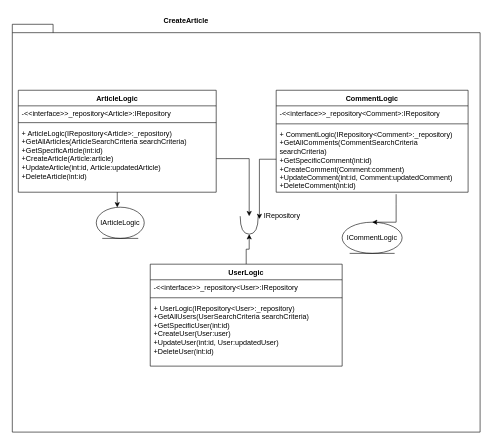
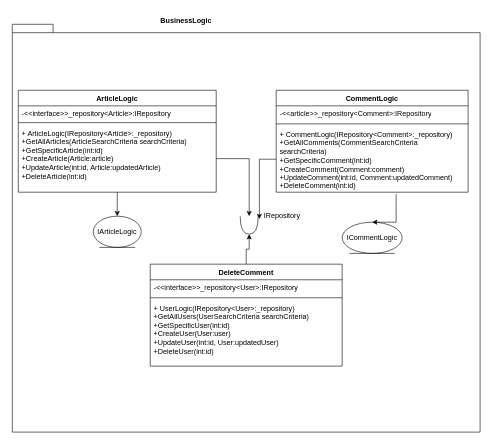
  <mxCell id="0" />
  <mxCell id="1" parent="0" />
  <mxCell id="2" value="" style="shape=folder;fontStyle=1;spacingTop=10;tabWidth=40;tabHeight=14;tabPosition=left;html=1;whiteSpace=wrap;" vertex="1" parent="1"><mxGeometry x="20" y="40" width="780" height="680" as="geometry" /></mxCell>
- <mxCell id="3" value="&lt;b&gt;CreateArticle&lt;/b&gt;" style="text;html=1;strokeColor=none;fillColor=none;align=center;verticalAlign=middle;whiteSpace=wrap;rounded=0;" vertex="1" parent="1"><mxGeometry x="240" y="20" width="140" height="30" as="geometry" /></mxCell>
+ <mxCell id="3" value="&lt;b&gt;BusinessLogic&lt;/b&gt;" style="text;html=1;strokeColor=none;fillColor=none;align=center;verticalAlign=middle;whiteSpace=wrap;rounded=0;" vertex="1" parent="1"><mxGeometry x="240" y="20" width="140" height="30" as="geometry" /></mxCell>
  <mxCell id="4" value="ArticleLogic" style="swimlane;fontStyle=1;align=center;verticalAlign=top;childLayout=stackLayout;horizontal=1;startSize=26;horizontalStack=0;resizeParent=1;resizeParentMax=0;resizeLast=0;collapsible=1;marginBottom=0;whiteSpace=wrap;html=1;" vertex="1" parent="1"><mxGeometry x="30" y="150" width="330" height="170" as="geometry" /></mxCell>
  <mxCell id="5" value="-&amp;lt;&amp;lt;interface&amp;gt;&amp;gt;_repository&amp;lt;Article&amp;gt;:IRepository" style="text;strokeColor=none;fillColor=none;align=left;verticalAlign=top;spacingLeft=4;spacingRight=4;overflow=hidden;rotatable=0;points=[[0,0.5],[1,0.5]];portConstraint=eastwest;whiteSpace=wrap;html=1;" vertex="1" parent="4"><mxGeometry y="26" width="330" height="24" as="geometry" /></mxCell>
  <mxCell id="6" value="" style="line;strokeWidth=1;fillColor=none;align=left;verticalAlign=middle;spacingTop=-1;spacingLeft=3;spacingRight=3;rotatable=0;labelPosition=right;points=[];portConstraint=eastwest;strokeColor=inherit;" vertex="1" parent="4"><mxGeometry y="50" width="330" height="8" as="geometry" /></mxCell>
  <mxCell id="7" value="+ ArticleLogic(IRepository&amp;lt;Article&amp;gt;:_repository)&lt;br&gt;+GetAllArticles(ArticleSearchCriteria searchCriteria)&lt;br&gt;+GetSpecificArticle(int:id)&lt;br&gt;+CreateArticle(Article:article)&lt;br&gt;+UpdateArticle(int:id, Article:updatedArticle)&lt;br&gt;+DeleteArticle(int:id)" style="text;strokeColor=none;fillColor=none;align=left;verticalAlign=top;spacingLeft=4;spacingRight=4;overflow=hidden;rotatable=0;points=[[0,0.5],[1,0.5]];portConstraint=eastwest;whiteSpace=wrap;html=1;" vertex="1" parent="4"><mxGeometry y="58" width="330" height="112" as="geometry" /></mxCell>
  <mxCell id="8" value="CommentLogic" style="swimlane;fontStyle=1;align=center;verticalAlign=top;childLayout=stackLayout;horizontal=1;startSize=26;horizontalStack=0;resizeParent=1;resizeParentMax=0;resizeLast=0;collapsible=1;marginBottom=0;whiteSpace=wrap;html=1;" vertex="1" parent="1"><mxGeometry x="460" y="150" width="320" height="170" as="geometry" /></mxCell>
- <mxCell id="9" value="-&amp;lt;&amp;lt;interface&amp;gt;&amp;gt;_repository&amp;lt;Comment&amp;gt;:IRepository" style="text;strokeColor=none;fillColor=none;align=left;verticalAlign=top;spacingLeft=4;spacingRight=4;overflow=hidden;rotatable=0;points=[[0,0.5],[1,0.5]];portConstraint=eastwest;whiteSpace=wrap;html=1;" vertex="1" parent="8"><mxGeometry y="26" width="320" height="26" as="geometry" /></mxCell>
+ <mxCell id="9" value="-&amp;lt;&amp;lt;article&amp;gt;&amp;gt;_repository&amp;lt;Comment&amp;gt;:IRepository" style="text;strokeColor=none;fillColor=none;align=left;verticalAlign=top;spacingLeft=4;spacingRight=4;overflow=hidden;rotatable=0;points=[[0,0.5],[1,0.5]];portConstraint=eastwest;whiteSpace=wrap;html=1;" vertex="1" parent="8"><mxGeometry y="26" width="320" height="26" as="geometry" /></mxCell>
  <mxCell id="10" value="" style="line;strokeWidth=1;fillColor=none;align=left;verticalAlign=middle;spacingTop=-1;spacingLeft=3;spacingRight=3;rotatable=0;labelPosition=right;points=[];portConstraint=eastwest;strokeColor=inherit;" vertex="1" parent="8"><mxGeometry y="52" width="320" height="8" as="geometry" /></mxCell>
  <mxCell id="11" value="+ CommentLogic(IRepository&amp;lt;Comment&amp;gt;:_repository)&lt;br style=&quot;border-color: var(--border-color);&quot;&gt;+GetAllComments(CommentSearchCriteria searchCriteria)&lt;br style=&quot;border-color: var(--border-color);&quot;&gt;+GetSpecificComment(int:id)&lt;br style=&quot;border-color: var(--border-color);&quot;&gt;+CreateComment(Comment:comment)&lt;br style=&quot;border-color: var(--border-color);&quot;&gt;+UpdateComment(int:id, Comment:updatedComment)&lt;br style=&quot;border-color: var(--border-color);&quot;&gt;+DeleteComment(int:id)" style="text;strokeColor=none;fillColor=none;align=left;verticalAlign=top;spacingLeft=4;spacingRight=4;overflow=hidden;rotatable=0;points=[[0,0.5],[1,0.5]];portConstraint=eastwest;whiteSpace=wrap;html=1;" vertex="1" parent="8"><mxGeometry y="60" width="320" height="110" as="geometry" /></mxCell>
  <mxCell id="12" style="edgeStyle=orthogonalEdgeStyle;rounded=0;orthogonalLoop=1;jettySize=auto;html=1;entryX=1;entryY=0.5;entryDx=0;entryDy=0;entryPerimeter=0;" edge="1" parent="1" source="13" target="17"><mxGeometry relative="1" as="geometry" /></mxCell>
- <mxCell id="13" value="UserLogic" style="swimlane;fontStyle=1;align=center;verticalAlign=top;childLayout=stackLayout;horizontal=1;startSize=26;horizontalStack=0;resizeParent=1;resizeParentMax=0;resizeLast=0;collapsible=1;marginBottom=0;whiteSpace=wrap;html=1;" vertex="1" parent="1"><mxGeometry x="250" y="440" width="320" height="170" as="geometry" /></mxCell>
+ <mxCell id="13" value="DeleteComment" style="swimlane;fontStyle=1;align=center;verticalAlign=top;childLayout=stackLayout;horizontal=1;startSize=26;horizontalStack=0;resizeParent=1;resizeParentMax=0;resizeLast=0;collapsible=1;marginBottom=0;whiteSpace=wrap;html=1;" vertex="1" parent="1"><mxGeometry x="250" y="440" width="320" height="170" as="geometry" /></mxCell>
  <mxCell id="14" value="-&amp;lt;&amp;lt;interface&amp;gt;&amp;gt;_repository&amp;lt;User&amp;gt;:IRepository" style="text;strokeColor=none;fillColor=none;align=left;verticalAlign=top;spacingLeft=4;spacingRight=4;overflow=hidden;rotatable=0;points=[[0,0.5],[1,0.5]];portConstraint=eastwest;whiteSpace=wrap;html=1;" vertex="1" parent="13"><mxGeometry y="26" width="320" height="26" as="geometry" /></mxCell>
  <mxCell id="15" value="" style="line;strokeWidth=1;fillColor=none;align=left;verticalAlign=middle;spacingTop=-1;spacingLeft=3;spacingRight=3;rotatable=0;labelPosition=right;points=[];portConstraint=eastwest;strokeColor=inherit;" vertex="1" parent="13"><mxGeometry y="52" width="320" height="8" as="geometry" /></mxCell>
  <mxCell id="16" value="+ UserLogic(IRepository&amp;lt;User&amp;gt;:_repository)&lt;br style=&quot;border-color: var(--border-color);&quot;&gt;+GetAllUsers(UserSearchCriteria searchCriteria)&lt;br style=&quot;border-color: var(--border-color);&quot;&gt;+GetSpecificUser(int:id)&lt;br style=&quot;border-color: var(--border-color);&quot;&gt;+CreateUser(User:user)&lt;br style=&quot;border-color: var(--border-color);&quot;&gt;+UpdateUser(int:id, User:updatedUser)&lt;br style=&quot;border-color: var(--border-color);&quot;&gt;+DeleteUser(int:id)" style="text;strokeColor=none;fillColor=none;align=left;verticalAlign=top;spacingLeft=4;spacingRight=4;overflow=hidden;rotatable=0;points=[[0,0.5],[1,0.5]];portConstraint=eastwest;whiteSpace=wrap;html=1;" vertex="1" parent="13"><mxGeometry y="60" width="320" height="110" as="geometry" /></mxCell>
  <mxCell id="17" value="" style="shape=requiredInterface;html=1;verticalLabelPosition=bottom;sketch=0;rotation=90;" vertex="1" parent="1"><mxGeometry x="400" y="360" width="30" height="30" as="geometry" /></mxCell>
  <mxCell id="18" value="IRepository" style="text;html=1;strokeColor=none;fillColor=none;align=center;verticalAlign=middle;whiteSpace=wrap;rounded=0;" vertex="1" parent="1"><mxGeometry x="440" y="345" width="60" height="30" as="geometry" /></mxCell>
  <mxCell id="19" style="edgeStyle=orthogonalEdgeStyle;rounded=0;orthogonalLoop=1;jettySize=auto;html=1;" edge="1" parent="1" source="7" target="17"><mxGeometry relative="1" as="geometry" /></mxCell>
  <mxCell id="20" style="edgeStyle=orthogonalEdgeStyle;rounded=0;orthogonalLoop=1;jettySize=auto;html=1;entryX=0.156;entryY=-0.067;entryDx=0;entryDy=0;entryPerimeter=0;" edge="1" parent="1" source="11" target="17"><mxGeometry relative="1" as="geometry" /></mxCell>
- <mxCell id="21" value="IArticleLogic" style="ellipse;shape=umlEntity;whiteSpace=wrap;html=1;" vertex="1" parent="1"><mxGeometry x="160" y="345" width="80" height="52" as="geometry" /></mxCell>
+ <mxCell id="21" value="IArticleLogic" style="ellipse;shape=umlEntity;whiteSpace=wrap;html=1;" vertex="1" parent="1"><mxGeometry x="155" y="360" width="80" height="52" as="geometry" /></mxCell>
  <mxCell id="22" value="ICommentLogic" style="ellipse;shape=umlEntity;whiteSpace=wrap;html=1;" vertex="1" parent="1"><mxGeometry x="570" y="370" width="100" height="52" as="geometry" /></mxCell>
  <mxCell id="23" style="edgeStyle=orthogonalEdgeStyle;rounded=0;orthogonalLoop=1;jettySize=auto;html=1;exitX=0.625;exitY=1.03;exitDx=0;exitDy=0;entryX=0.5;entryY=0;entryDx=0;entryDy=0;exitPerimeter=0;" edge="1" parent="1" source="11" target="22"><mxGeometry relative="1" as="geometry"><Array as="points"><mxPoint x="660" y="340" /><mxPoint x="660" y="340" /></Array></mxGeometry></mxCell>
  <mxCell id="24" style="edgeStyle=orthogonalEdgeStyle;rounded=0;orthogonalLoop=1;jettySize=auto;html=1;" edge="1" parent="1" source="7" target="21"><mxGeometry relative="1" as="geometry"><Array as="points"><mxPoint x="195" y="320" /><mxPoint x="195" y="320" /></Array></mxGeometry></mxCell>
